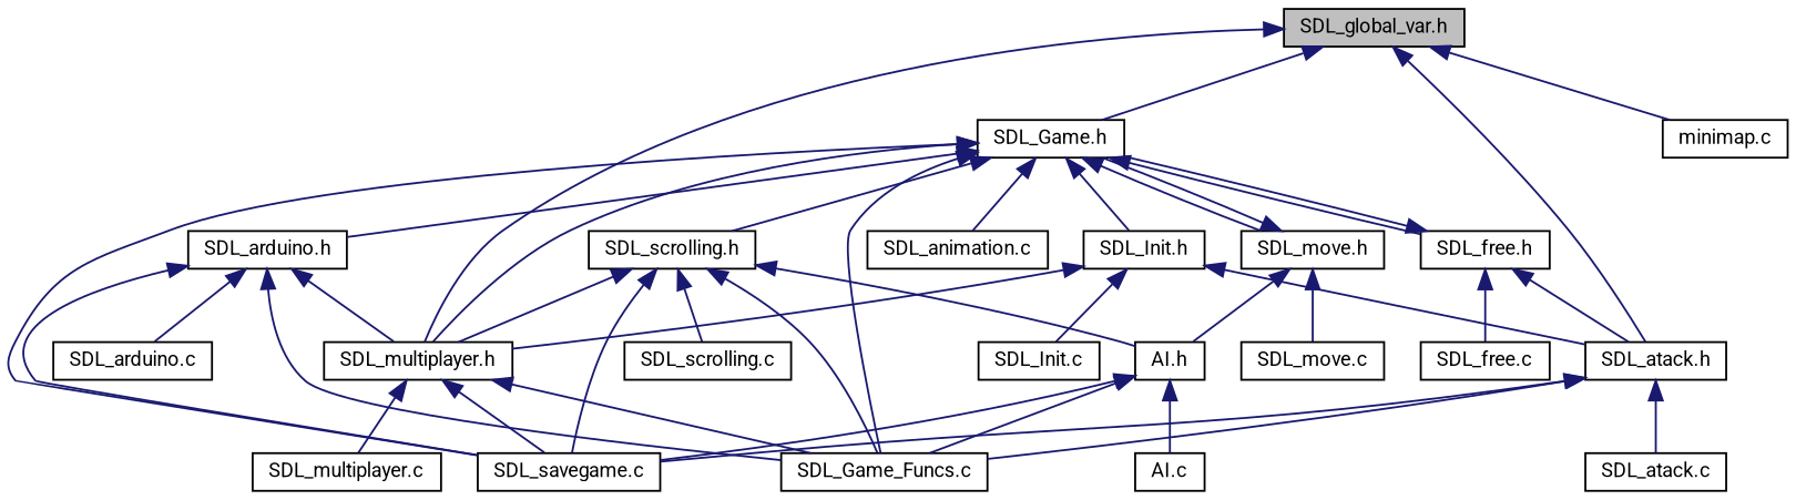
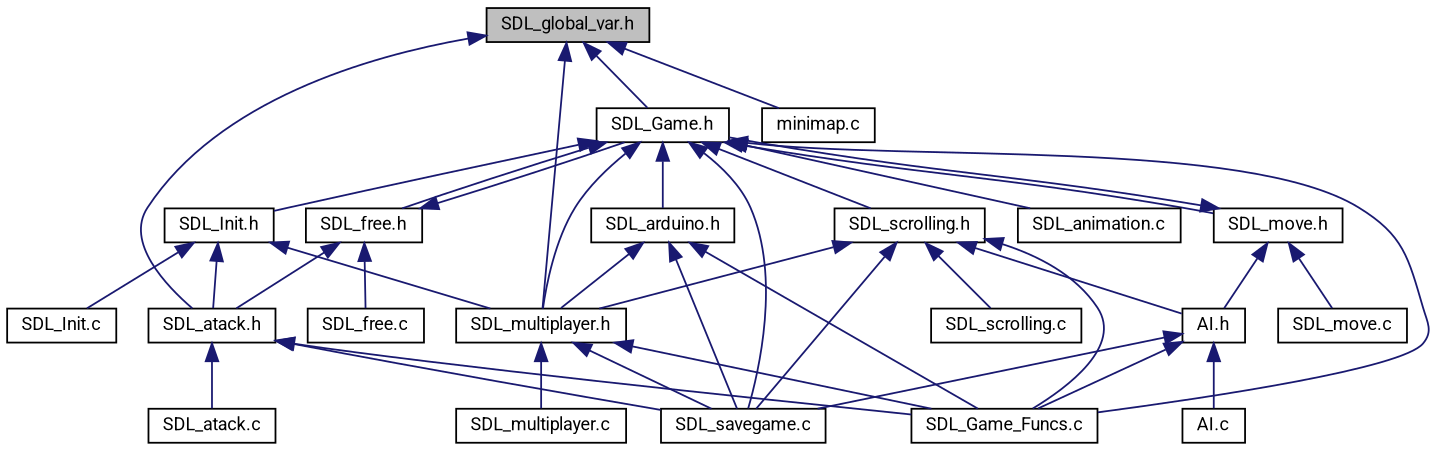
  digraph {
    node [color=black fillcolor=white fontname=Roboto fontsize=10 shape=record style=filled]
    edge [color=midnightblue dir=back fontname=Roboto fontsize=10 labelfontname=Roboto labelfontsize=10 style=solid]
    n1 [fillcolor=grey75 fontcolor=black height=0.2 label="SDL_global_var.h" width=0.4]
    n2 [height=0.2 label="SDL_Game.h" width=0.4]
    n3 [height=0.2 label="SDL_atack.h" width=0.4]
    n4 [height=0.2 label="SDL_multiplayer.h" width=0.4]
    n5 [height=0.2 label="minimap.c" width=0.4]
    n6 [height=0.2 label="SDL_move.h" width=0.4]
    n7 [height=0.2 label="SDL_Game_Funcs.c" width=0.4]
    n8 [height=0.2 label="SDL_savegame.c" width=0.4]
    n9 [height=0.2 label="SDL_free.h" width=0.4]
    n10 [height=0.2 label="SDL_Init.h" width=0.4]
    n11 [height=0.2 label="SDL_scrolling.h" width=0.4]
    n12 [height=0.2 label="SDL_animation.c" width=0.4]
    n13 [height=0.2 label="SDL_arduino.h" width=0.4]
    n14 [height=0.2 label="SDL_atack.c" width=0.4]
    n15 [height=0.2 label="SDL_multiplayer.c" width=0.4]
    n16 [height=0.2 label="AI.h" width=0.4]
    n17 [height=0.2 label="SDL_move.c" width=0.4]
    n18 [height=0.2 label="SDL_free.c" width=0.4]
    n19 [height=0.2 label="SDL_Init.c" width=0.4]
    n20 [height=0.2 label="SDL_scrolling.c" width=0.4]
-   n21 [height=0.2 label="SDL_arduino.c" width=0.4]
    n22 [height=0.2 label="AI.c" width=0.4]
    n1 -> n2
    n1 -> n3
    n1 -> n4
    n1 -> n5
    n2 -> n4
    n2 -> n6
    n2 -> n7
    n2 -> n8
    n2 -> n9
    n2 -> n10
    n2 -> n11
    n2 -> n12
    n2 -> n13
    n3 -> n7
    n3 -> n8
    n3 -> n14
    n4 -> n7
    n4 -> n8
    n4 -> n15
    n6 -> n2
    n6 -> n16
    n6 -> n17
    n9 -> n2
    n9 -> n3
    n9 -> n18
    n10 -> n3
    n10 -> n4
    n10 -> n19
    n11 -> n4
    n11 -> n7
    n11 -> n8
    n11 -> n16
    n11 -> n20
    n13 -> n4
    n13 -> n7
    n13 -> n8
-   n13 -> n21
    n16 -> n7
    n16 -> n8
    n16 -> n22
  }
